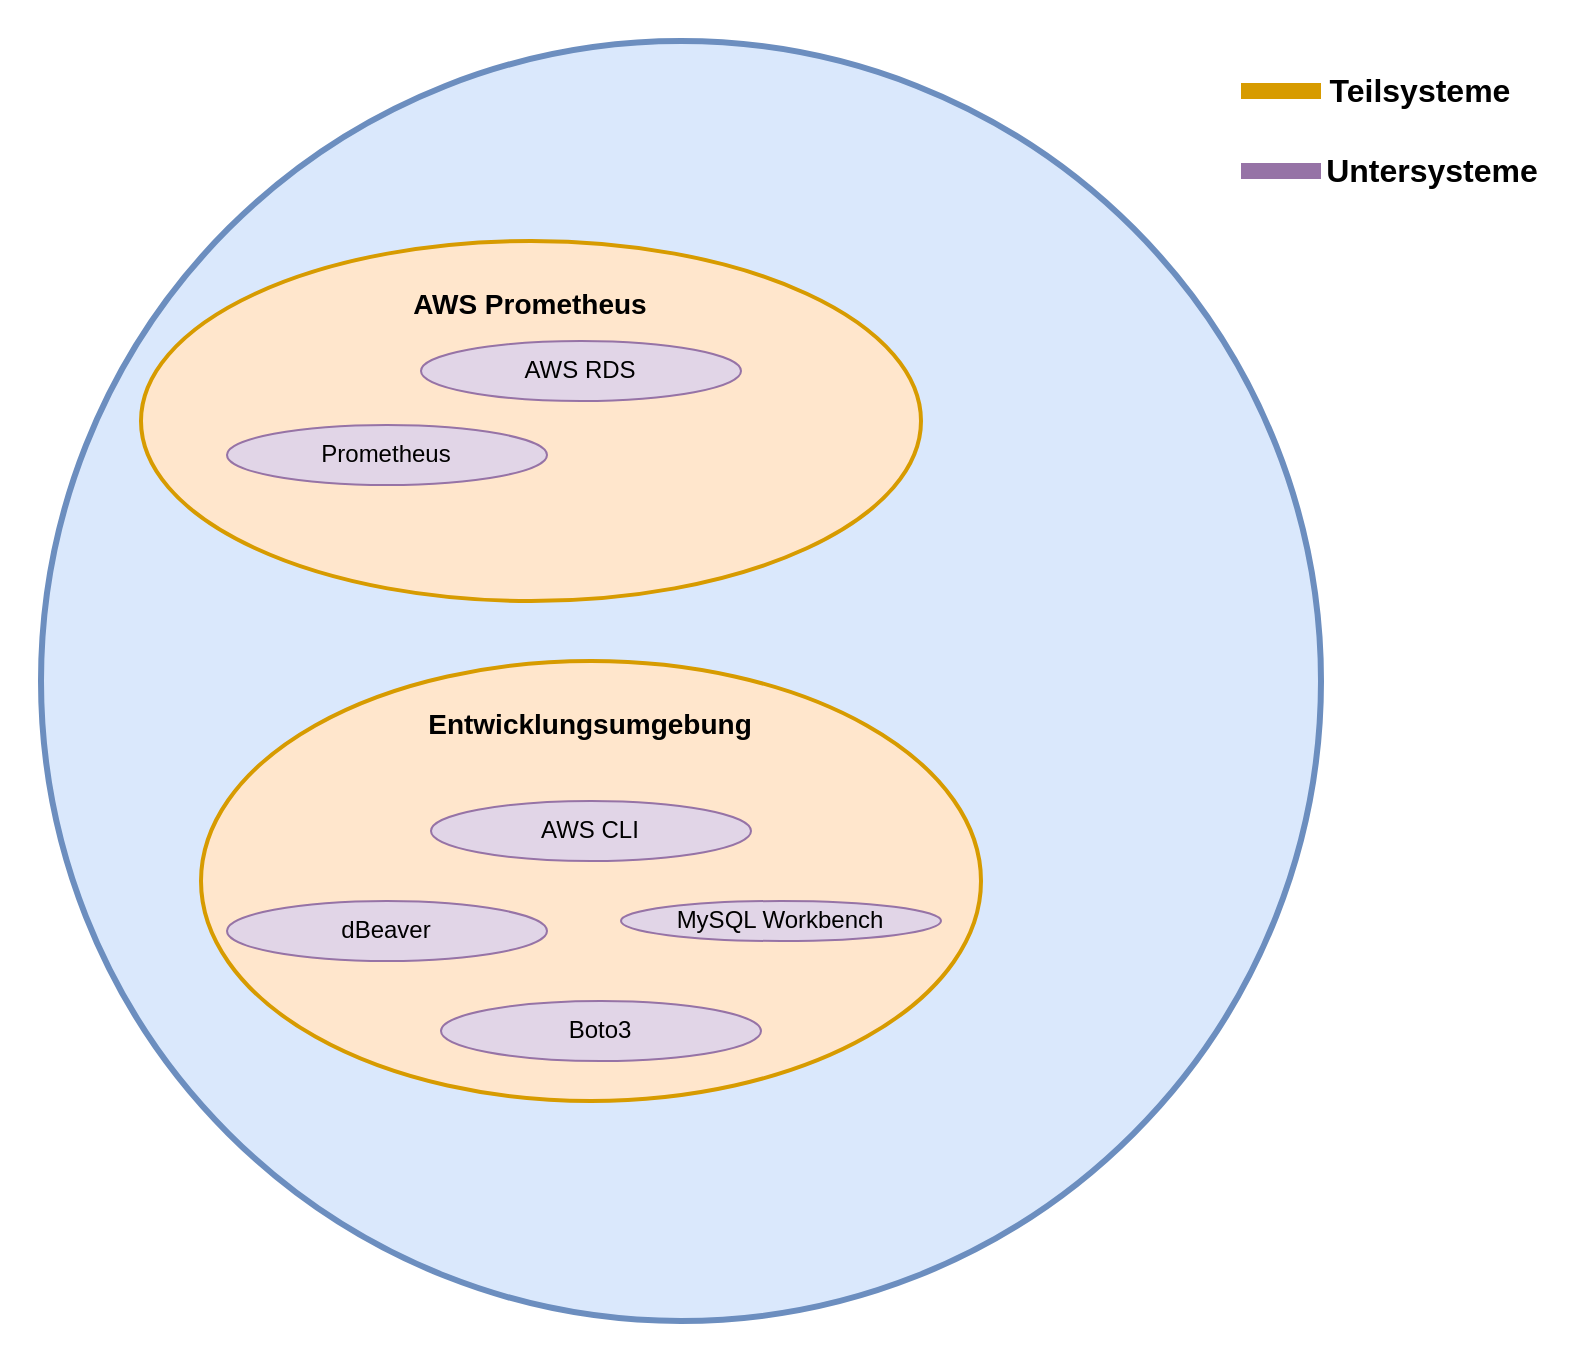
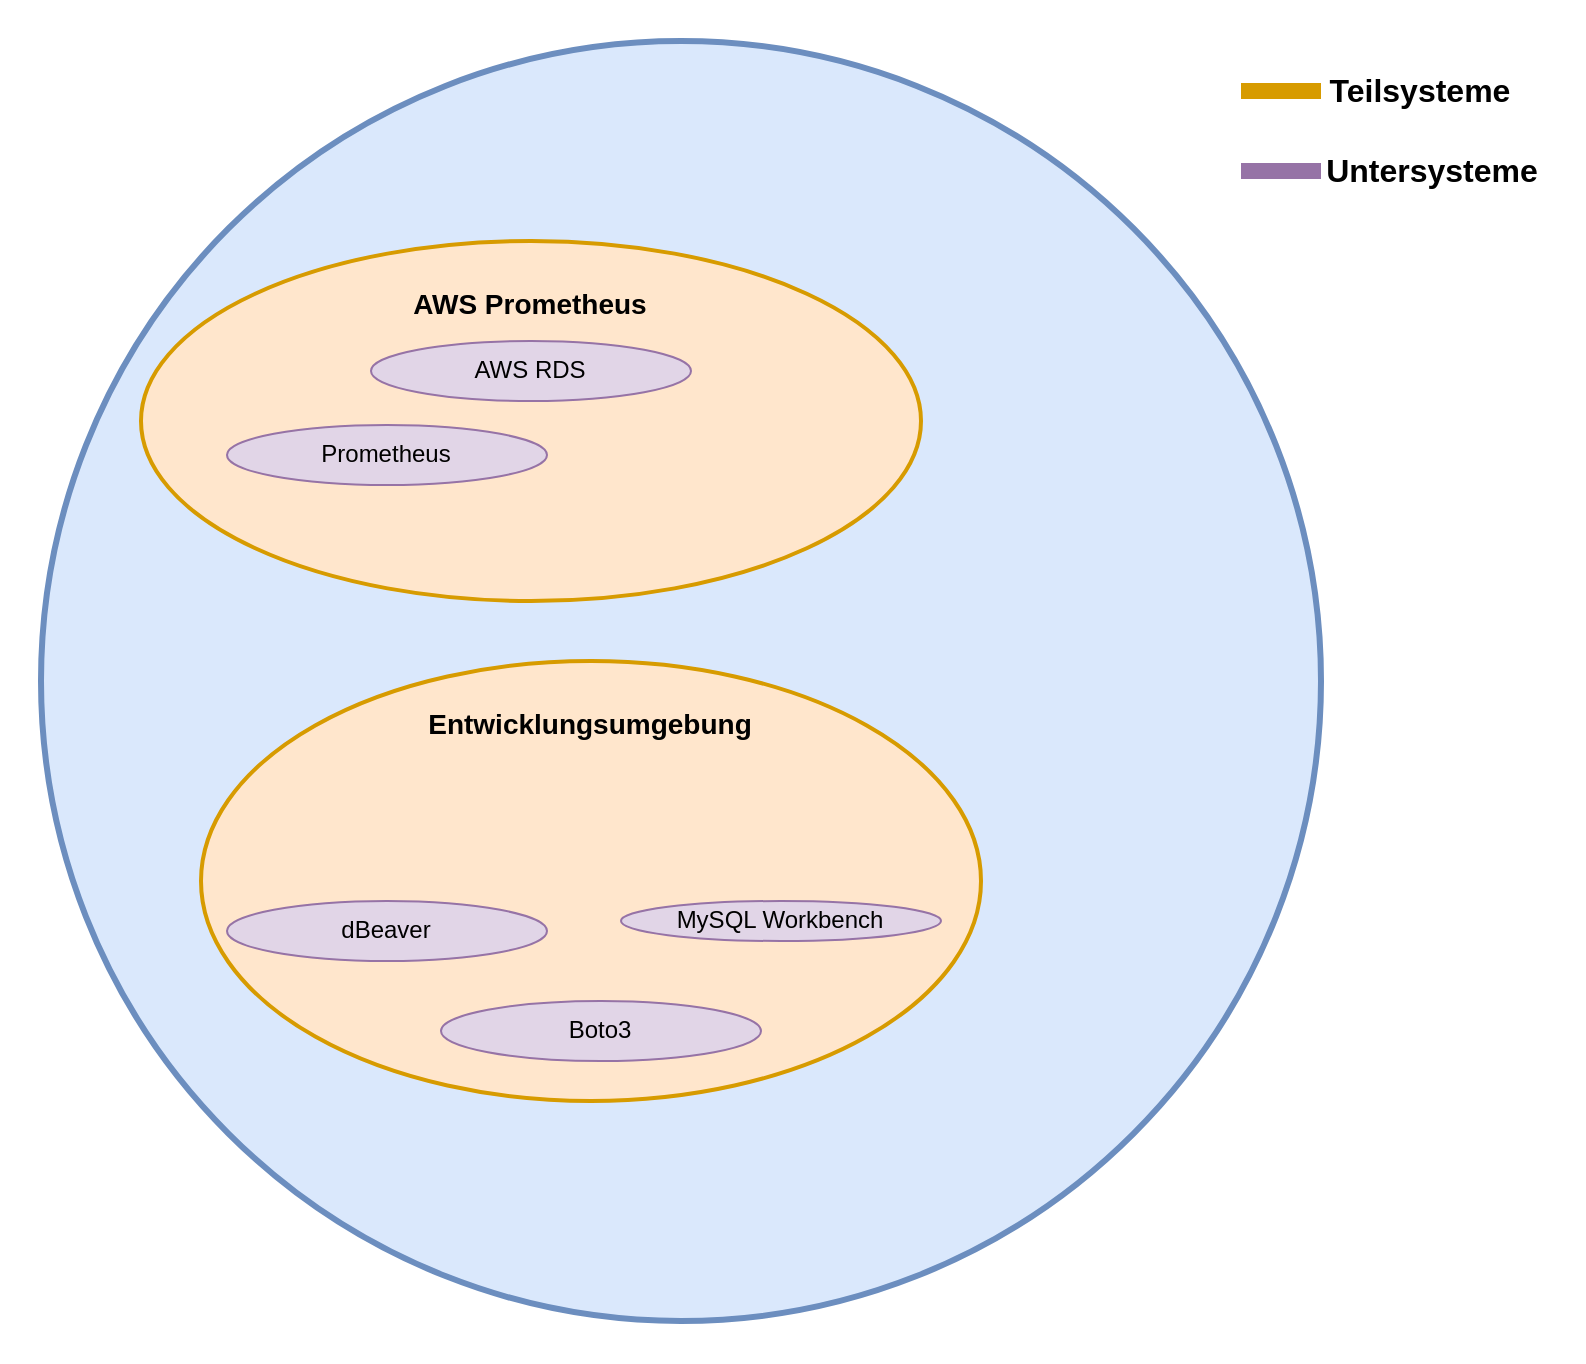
  <mxCell id="0" />
  <mxCell id="1" parent="0" />
  <mxCell id="2" value="&lt;div&gt;&lt;br&gt;&lt;/div&gt;" style="ellipse;whiteSpace=wrap;html=1;aspect=fixed;verticalAlign=top;fillColor=#dae8fc;strokeColor=#6c8ebf;strokeWidth=3;" parent="1" vertex="1"><mxGeometry x="20" y="20" width="640" height="640" as="geometry" /></mxCell>
  <mxCell id="3" value="&lt;font style=&quot;font-size: 14px;&quot;&gt;&lt;b&gt;&lt;br&gt;AWS Prometheus&lt;/b&gt;&lt;/font&gt;" style="ellipse;whiteSpace=wrap;html=1;verticalAlign=top;fillColor=#ffe6cc;strokeColor=#d79b00;strokeWidth=2;" parent="1" vertex="1"><mxGeometry x="70" y="120" width="390" height="180" as="geometry" /></mxCell>
  <mxCell id="4" value="&lt;font style=&quot;font-size: 14px;&quot;&gt;&lt;b&gt;&lt;br&gt;Entwicklungsumgebung&lt;/b&gt;&lt;/font&gt;" style="ellipse;whiteSpace=wrap;html=1;verticalAlign=top;fillColor=#ffe6cc;strokeColor=#d79b00;strokeWidth=2;" parent="1" vertex="1"><mxGeometry x="100" y="330" width="390" height="220" as="geometry" /></mxCell>
- <mxCell id="5" value="AWS RDS" style="ellipse;whiteSpace=wrap;html=1;fillColor=#e1d5e7;strokeColor=#9673a6;" parent="1" vertex="1"><mxGeometry x="210" y="170" width="160" height="30" as="geometry" /></mxCell>
+ <mxCell id="5" value="AWS RDS" style="ellipse;whiteSpace=wrap;html=1;fillColor=#e1d5e7;strokeColor=#9673a6;" parent="1" vertex="1"><mxGeometry x="185" y="170" width="160" height="30" as="geometry" /></mxCell>
  <mxCell id="6" value="dBeaver" style="ellipse;whiteSpace=wrap;html=1;fillColor=#e1d5e7;strokeColor=#9673a6;" parent="1" vertex="1"><mxGeometry x="113" y="450" width="160" height="30" as="geometry" /></mxCell>
  <mxCell id="7" value="Prometheus" style="ellipse;whiteSpace=wrap;html=1;fillColor=#e1d5e7;strokeColor=#9673a6;" parent="1" vertex="1"><mxGeometry x="113" y="212" width="160" height="30" as="geometry" /></mxCell>
- <mxCell id="8" value="AWS CLI" style="ellipse;whiteSpace=wrap;html=1;fillColor=#e1d5e7;strokeColor=#9673a6;" parent="1" vertex="1"><mxGeometry x="215" y="400" width="160" height="30" as="geometry" /></mxCell>
  <mxCell id="9" value="Boto3" style="ellipse;whiteSpace=wrap;html=1;fillColor=#e1d5e7;strokeColor=#9673a6;" parent="1" vertex="1"><mxGeometry x="220" y="500" width="160" height="30" as="geometry" /></mxCell>
  <mxCell id="10" value="MySQL Workbench" style="ellipse;whiteSpace=wrap;html=1;fillColor=#e1d5e7;strokeColor=#9673a6;" parent="1" vertex="1"><mxGeometry x="310" y="450" width="160" height="20" as="geometry" /></mxCell>
  <mxCell id="11" value="&lt;font style=&quot;font-size: 16px;&quot;&gt;&lt;b&gt;Untersysteme&lt;/b&gt;&lt;/font&gt;" style="text;html=1;strokeColor=none;fillColor=none;align=center;verticalAlign=middle;whiteSpace=wrap;rounded=0;" parent="1" vertex="1"><mxGeometry x="661" y="70" width="110" height="30" as="geometry" /></mxCell>
  <mxCell id="12" value="&lt;font size=&quot;1&quot; style=&quot;&quot;&gt;&lt;b style=&quot;font-size: 16px;&quot;&gt;Teilsysteme&lt;/b&gt;&lt;/font&gt;" style="text;html=1;strokeColor=none;fillColor=none;align=center;verticalAlign=middle;whiteSpace=wrap;rounded=0;" parent="1" vertex="1"><mxGeometry x="660" y="30" width="100" height="30" as="geometry" /></mxCell>
  <mxCell id="13" value="" style="endArrow=none;html=1;rounded=0;exitX=0;exitY=0.5;exitDx=0;exitDy=0;strokeColor=#D79B00;strokeWidth=8;" parent="1" source="12" edge="1"><mxGeometry width="50" height="50" relative="1" as="geometry"><mxPoint x="570" y="70" as="sourcePoint" /><mxPoint x="620" y="45" as="targetPoint" /></mxGeometry></mxCell>
  <mxCell id="14" value="" style="endArrow=none;html=1;rounded=0;exitX=0;exitY=0.5;exitDx=0;exitDy=0;strokeColor=#9673A6;strokeWidth=8;" parent="1" edge="1"><mxGeometry width="50" height="50" relative="1" as="geometry"><mxPoint x="660" y="85" as="sourcePoint" /><mxPoint x="620" y="85" as="targetPoint" /></mxGeometry></mxCell>
